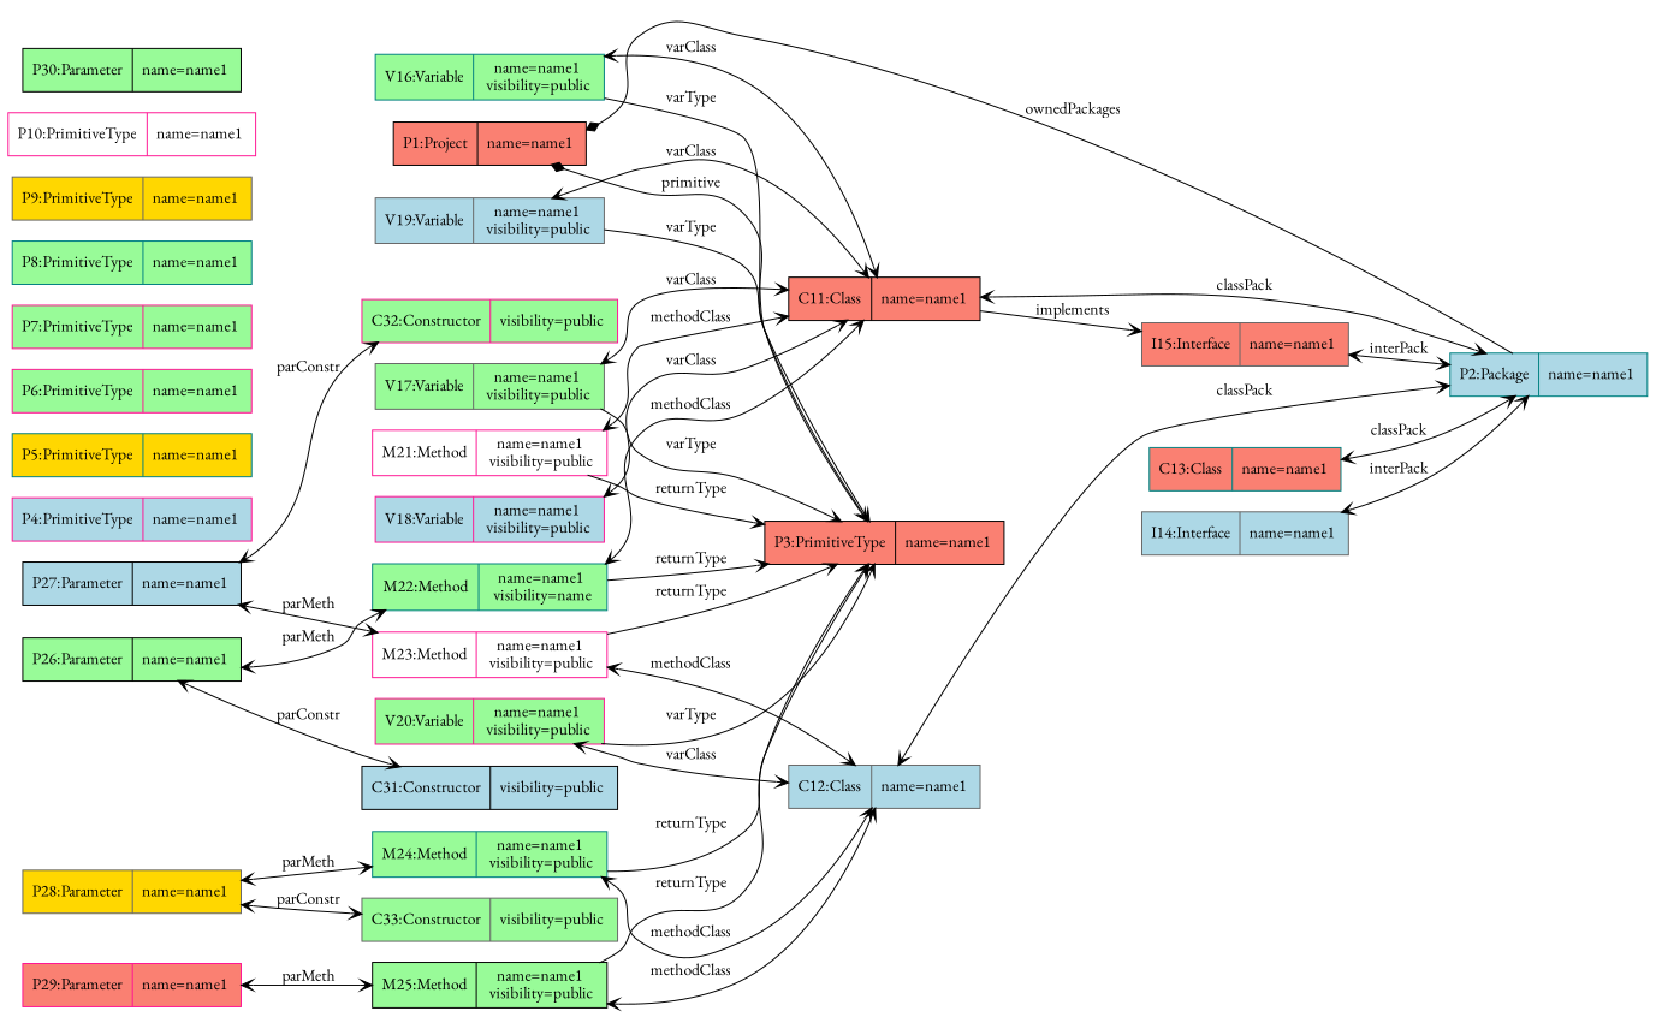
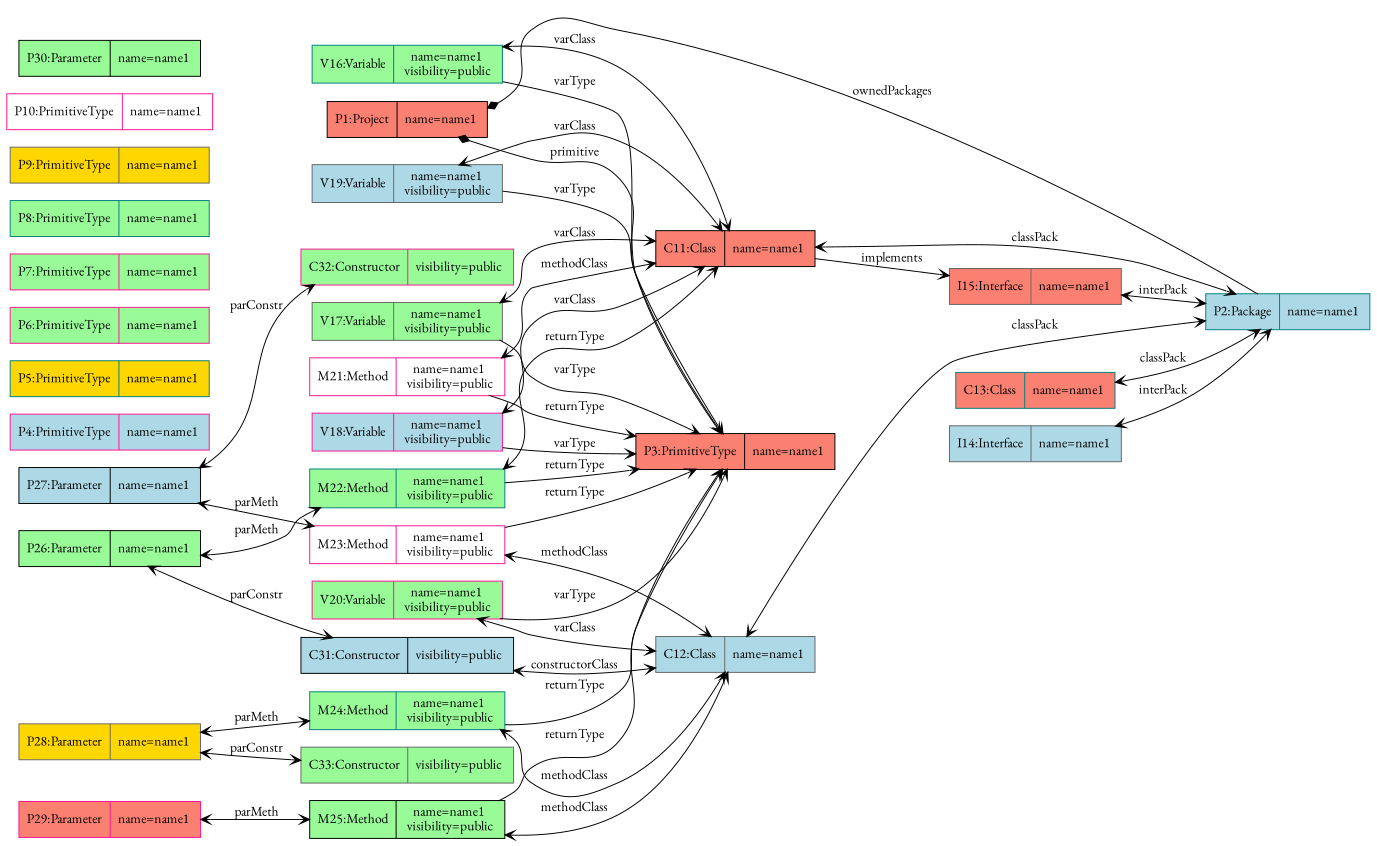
  graph {
    fontname="EB Garamond"
    rankdir=LR
    node [color=deeppink fillcolor=palegreen fontname="EB Garamond" shape=record style=filled]
    edge [arrowhead=open arrowtail=open dir=both fontname="EB Garamond"]
    n1 [color=black fillcolor=salmon label="{P1:Project| name=name1 \n}"]
    n2 [color=teal fillcolor=lightblue label="{P2:Package| name=name1 \n}"]
    n3 [color=black fillcolor=salmon label="{P3:PrimitiveType| name=name1 \n}"]
    n4 [fillcolor=lightblue label="{P4:PrimitiveType| name=name1 \n}"]
    n5 [color=teal fillcolor=gold label="{P5:PrimitiveType| name=name1 \n}"]
    n6 [label="{P6:PrimitiveType| name=name1 \n}"]
    n7 [label="{P7:PrimitiveType| name=name1 \n}"]
    n8 [color=teal label="{P8:PrimitiveType| name=name1 \n}"]
    n9 [color=gray40 fillcolor=gold label="{P9:PrimitiveType| name=name1 \n}"]
    n10 [fillcolor=white label="{P10:PrimitiveType| name=name1 \n}"]
    n11 [color=black fillcolor=salmon label="{C11:Class| name=name1 \n}"]
    n12 [color=gray40 fillcolor=salmon label="{I15:Interface| name=name1 \n}"]
    n13 [color=gray40 fillcolor=lightblue label="{C12:Class| name=name1 \n}"]
    n14 [color=teal fillcolor=salmon label="{C13:Class| name=name1 \n}"]
    n15 [color=gray40 fillcolor=lightblue label="{I14:Interface| name=name1 \n}"]
    n16 [color=teal label="{V16:Variable| name=name1 \n visibility=public \n}"]
    n17 [color=gray40 label="{V17:Variable| name=name1 \n visibility=public \n}"]
    n18 [fillcolor=lightblue label="{V18:Variable| name=name1 \n visibility=public \n}"]
    n19 [color=gray40 fillcolor=lightblue label="{V19:Variable| name=name1 \n visibility=public \n}"]
    n20 [label="{V20:Variable| name=name1 \n visibility=public \n}"]
    n21 [fillcolor=white label="{M21:Method| name=name1 \n visibility=public \n}"]
-   n22 [color=teal label="{M22:Method| name=name1 \n visibility=name \n}"]
+   n22 [color=teal label="{M22:Method| name=name1 \n visibility=public \n}"]
    n23 [fillcolor=white label="{M23:Method| name=name1 \n visibility=public \n}"]
    n24 [color=teal label="{M24:Method| name=name1 \n visibility=public \n}"]
    n25 [color=black label="{M25:Method| name=name1 \n visibility=public \n}"]
    n26 [color=black label="{P26:Parameter| name=name1 \n}"]
    n27 [color=black fillcolor=lightblue label="{C31:Constructor| visibility=public \n}"]
    n28 [color=black fillcolor=lightblue label="{P27:Parameter| name=name1 \n}"]
    n29 [label="{C32:Constructor| visibility=public \n}"]
    n30 [color=gray40 fillcolor=gold label="{P28:Parameter| name=name1 \n}"]
    n31 [color=gray40 label="{C33:Constructor| visibility=public \n}"]
    n32 [fillcolor=salmon label="{P29:Parameter| name=name1 \n}"]
    n33 [color=black label="{P30:Parameter| name=name1 \n}"]
    n1 -- n2 [arrowhead=none arrowtail=diamond label=ownedPackages]
    n1 -- n3 [arrowhead=none arrowtail=diamond label=primitive]
    n11 -- n2 [label=classPack]
    n11 -- n12 [dir=forward label=implements]
    n12 -- n2 [label=interPack]
    n13 -- n2 [label=classPack]
    n14 -- n2 [label=classPack]
    n15 -- n2 [label=interPack]
    n16 -- n3 [dir=forward label=varType]
    n16 -- n11 [label=varClass]
    n17 -- n3 [dir=forward label=varType]
    n17 -- n11 [label=varClass]
+   n18 -- n3 [dir=forward label=varType]
    n18 -- n11 [label=varClass]
    n19 -- n3 [dir=forward label=varType]
    n19 -- n11 [label=varClass]
    n20 -- n3 [dir=forward label=varType]
    n20 -- n13 [label=varClass]
    n21 -- n3 [dir=forward label=returnType]
    n21 -- n11 [label=methodClass]
    n22 -- n3 [dir=forward label=returnType]
-   n22 -- n11 [label=methodClass]
+   n22 -- n11 [label=returnType]
    n23 -- n3 [dir=forward label=returnType]
    n23 -- n13 [label=methodClass]
    n24 -- n3 [dir=forward label=returnType]
    n24 -- n13 [label=methodClass]
    n25 -- n3 [dir=forward label=returnType]
    n25 -- n13 [label=methodClass]
    n26 -- n22 [label=parMeth]
    n26 -- n27 [label=parConstr]
+   n27 -- n13 [label=constructorClass]
    n28 -- n23 [label=parMeth]
    n28 -- n29 [label=parConstr]
    n30 -- n24 [label=parMeth]
    n30 -- n31 [label=parConstr]
    n32 -- n25 [label=parMeth]
  }
